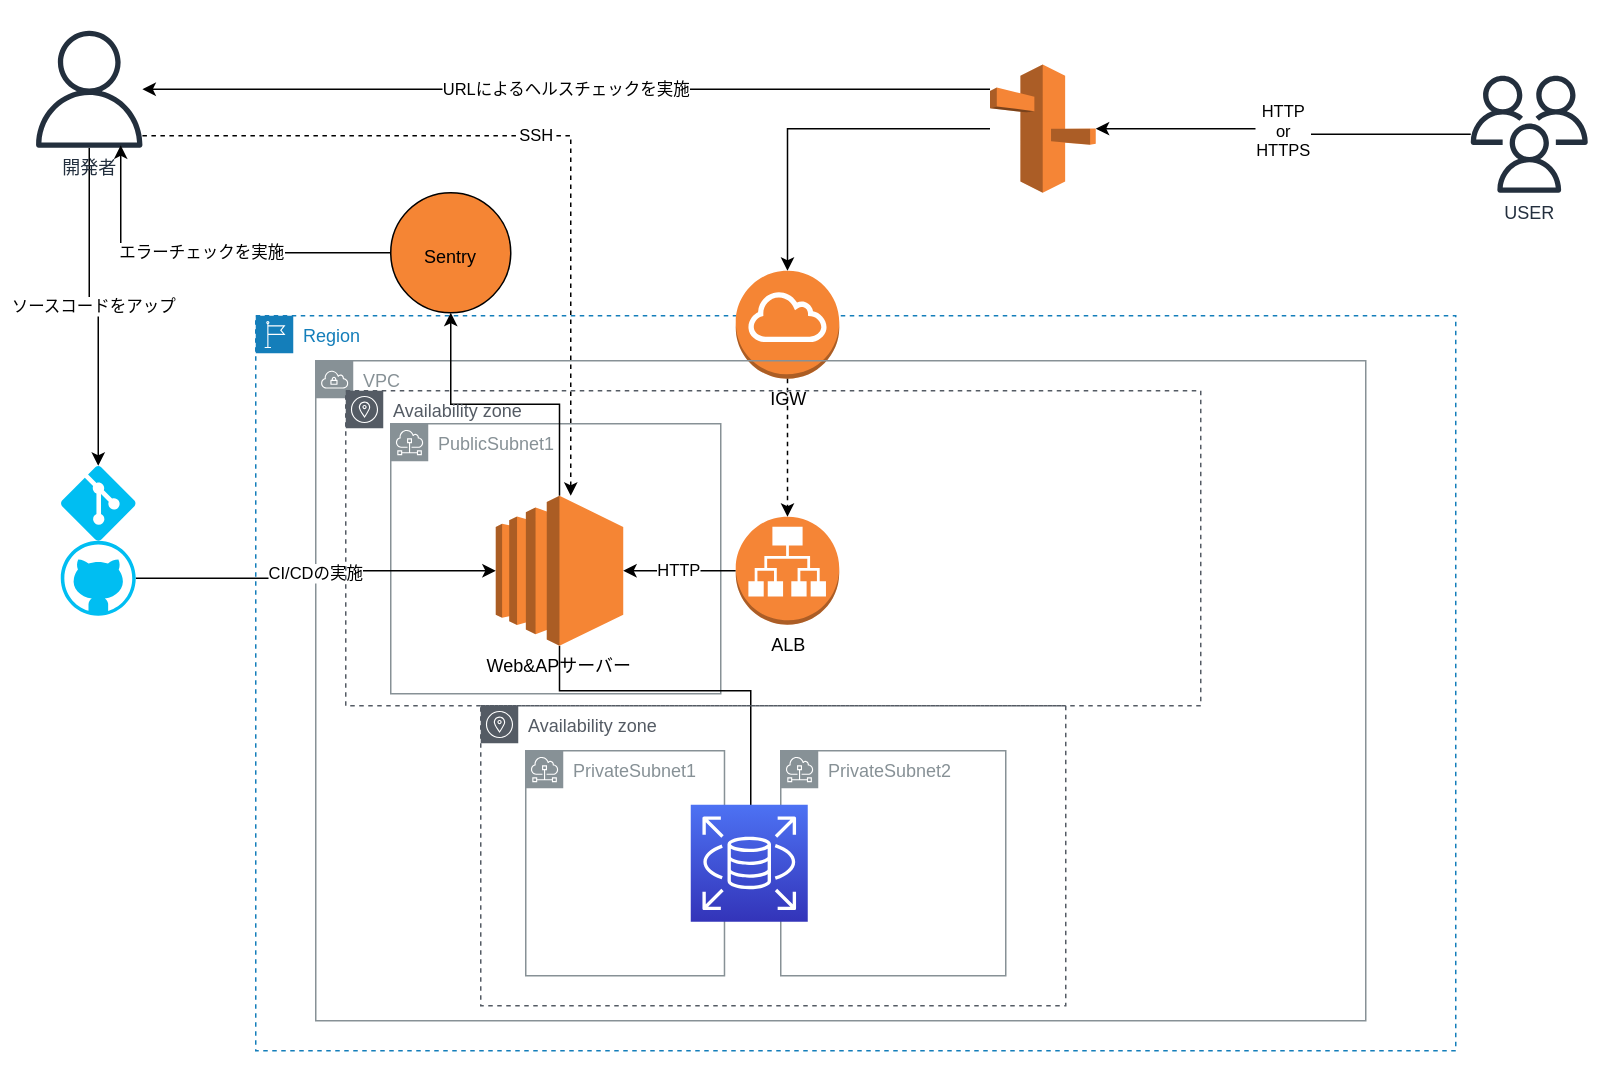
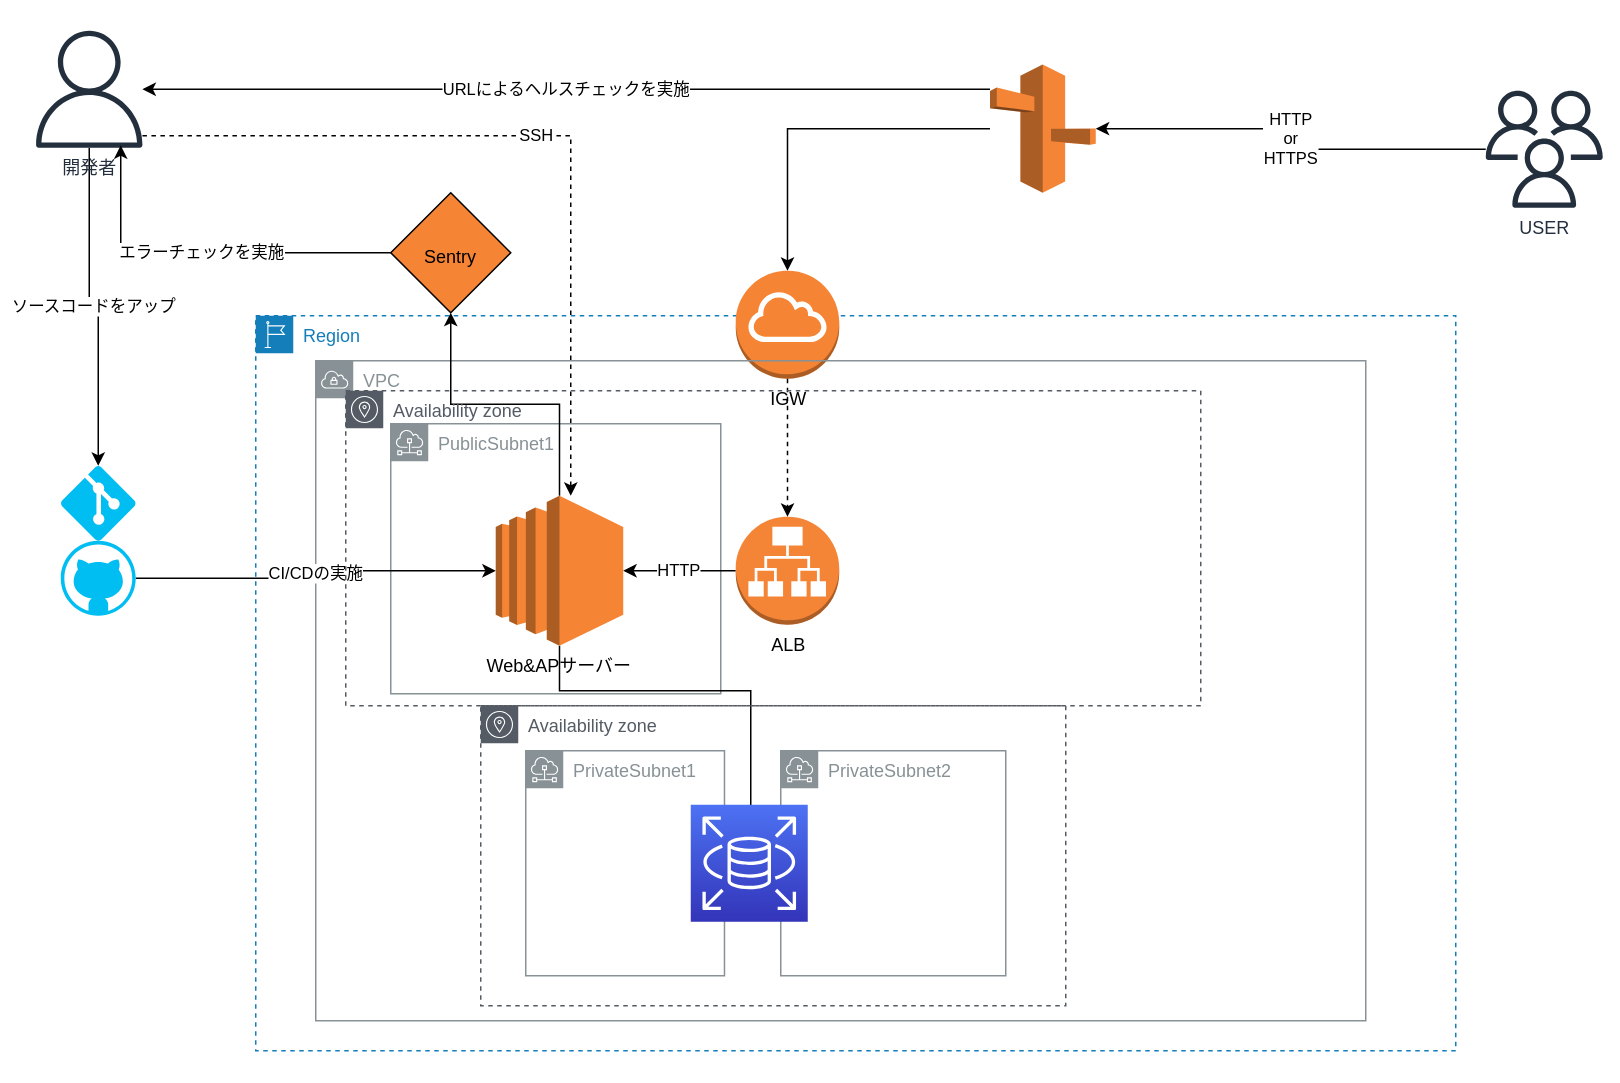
  <mxCell id="0" />
  <mxCell id="1" parent="0" />
  <mxCell id="2" value="Region" style="points=[[0,0],[0.25,0],[0.5,0],[0.75,0],[1,0],[1,0.25],[1,0.5],[1,0.75],[1,1],[0.75,1],[0.5,1],[0.25,1],[0,1],[0,0.75],[0,0.5],[0,0.25]];outlineConnect=0;gradientColor=none;html=1;whiteSpace=wrap;fontSize=12;fontStyle=0;container=1;pointerEvents=0;collapsible=0;recursiveResize=0;shape=mxgraph.aws4.group;grIcon=mxgraph.aws4.group_region;strokeColor=#147EBA;fillColor=none;verticalAlign=top;align=left;spacingLeft=30;fontColor=#147EBA;dashed=1;" vertex="1" parent="1"><mxGeometry x="170" y="210" width="800" height="490" as="geometry" /></mxCell>
  <mxCell id="3" value="IGW" style="outlineConnect=0;dashed=0;verticalLabelPosition=bottom;verticalAlign=top;align=center;html=1;shape=mxgraph.aws3.internet_gateway;fillColor=#F58534;gradientColor=none;" vertex="1" parent="2"><mxGeometry x="320" y="-30" width="69" height="72" as="geometry" /></mxCell>
  <mxCell id="4" value="VPC" style="sketch=0;outlineConnect=0;gradientColor=none;html=1;whiteSpace=wrap;fontSize=12;fontStyle=0;shape=mxgraph.aws4.group;grIcon=mxgraph.aws4.group_vpc;strokeColor=#879196;fillColor=none;verticalAlign=top;align=left;spacingLeft=30;fontColor=#879196;dashed=0;" vertex="1" parent="1"><mxGeometry x="210" y="240" width="700" height="440" as="geometry" /></mxCell>
  <mxCell id="5" value="PublicSubnet1" style="sketch=0;outlineConnect=0;gradientColor=none;html=1;whiteSpace=wrap;fontSize=12;fontStyle=0;shape=mxgraph.aws4.group;grIcon=mxgraph.aws4.group_subnet;strokeColor=#879196;fillColor=none;verticalAlign=top;align=left;spacingLeft=30;fontColor=#879196;dashed=0;" vertex="1" parent="1"><mxGeometry x="260" y="282" width="220" height="180" as="geometry" /></mxCell>
  <mxCell id="6" value="" style="edgeStyle=orthogonalEdgeStyle;rounded=0;orthogonalLoop=1;jettySize=auto;html=1;" edge="1" parent="1" source="8" target="24"><mxGeometry relative="1" as="geometry" /></mxCell>
  <mxCell id="7" style="edgeStyle=orthogonalEdgeStyle;rounded=0;orthogonalLoop=1;jettySize=auto;html=1;entryX=0.487;entryY=0.444;entryDx=0;entryDy=0;entryPerimeter=0;" edge="1" parent="1" source="8" target="29"><mxGeometry relative="1" as="geometry"><Array as="points"><mxPoint x="373" y="460" /><mxPoint x="500" y="460" /></Array></mxGeometry></mxCell>
  <mxCell id="8" value="Web&amp;amp;APサーバー" style="outlineConnect=0;dashed=0;verticalLabelPosition=bottom;verticalAlign=top;align=center;html=1;shape=mxgraph.aws3.ec2;fillColor=#F58534;gradientColor=none;" vertex="1" parent="1"><mxGeometry x="330" y="330" width="84.99" height="100" as="geometry" /></mxCell>
  <mxCell id="9" value="HTTP&lt;br&gt;or&lt;br&gt;HTTPS" style="edgeStyle=orthogonalEdgeStyle;rounded=0;orthogonalLoop=1;jettySize=auto;html=1;entryX=1;entryY=0.5;entryDx=0;entryDy=0;entryPerimeter=0;" edge="1" parent="1" source="10" target="13"><mxGeometry relative="1" as="geometry" /></mxCell>
- <mxCell id="10" value="USER" style="sketch=0;outlineConnect=0;fontColor=#232F3E;gradientColor=none;fillColor=#232F3D;strokeColor=none;dashed=0;verticalLabelPosition=bottom;verticalAlign=top;align=center;html=1;fontSize=12;fontStyle=0;aspect=fixed;pointerEvents=1;shape=mxgraph.aws4.users;" vertex="1" parent="1"><mxGeometry x="980" y="50" width="78" height="78" as="geometry" /></mxCell>
+ <mxCell id="10" value="USER" style="sketch=0;outlineConnect=0;fontColor=#232F3E;gradientColor=none;fillColor=#232F3D;strokeColor=none;dashed=0;verticalLabelPosition=bottom;verticalAlign=top;align=center;html=1;fontSize=12;fontStyle=0;aspect=fixed;pointerEvents=1;shape=mxgraph.aws4.users;" vertex="1" parent="1"><mxGeometry x="990" y="60" width="78" height="78" as="geometry" /></mxCell>
  <mxCell id="11" style="edgeStyle=orthogonalEdgeStyle;rounded=0;orthogonalLoop=1;jettySize=auto;html=1;" edge="1" parent="1" source="13" target="3"><mxGeometry relative="1" as="geometry" /></mxCell>
  <mxCell id="12" value="URLによるヘルスチェックを実施" style="edgeStyle=orthogonalEdgeStyle;rounded=0;orthogonalLoop=1;jettySize=auto;html=1;" edge="1" parent="1" source="13" target="18"><mxGeometry relative="1" as="geometry"><Array as="points"><mxPoint x="600" y="59" /><mxPoint x="600" y="59" /></Array></mxGeometry></mxCell>
  <mxCell id="13" value="" style="outlineConnect=0;dashed=0;verticalLabelPosition=bottom;verticalAlign=top;align=center;html=1;shape=mxgraph.aws3.route_53;fillColor=#F58536;gradientColor=none;" vertex="1" parent="1"><mxGeometry x="659.5" y="42.5" width="70.5" height="85.5" as="geometry" /></mxCell>
  <mxCell id="14" value="HTTP" style="edgeStyle=orthogonalEdgeStyle;rounded=0;orthogonalLoop=1;jettySize=auto;html=1;entryX=1;entryY=0.5;entryDx=0;entryDy=0;entryPerimeter=0;" edge="1" parent="1" source="15" target="8"><mxGeometry relative="1" as="geometry" /></mxCell>
  <mxCell id="15" value="ALB" style="outlineConnect=0;dashed=0;verticalLabelPosition=bottom;verticalAlign=top;align=center;html=1;shape=mxgraph.aws3.application_load_balancer;fillColor=#F58536;gradientColor=none;" vertex="1" parent="1"><mxGeometry x="490" y="344" width="69" height="72" as="geometry" /></mxCell>
  <mxCell id="16" value="SSH" style="edgeStyle=orthogonalEdgeStyle;rounded=0;orthogonalLoop=1;jettySize=auto;html=1;dashed=1;" edge="1" parent="1" source="18" target="8"><mxGeometry relative="1" as="geometry"><Array as="points"><mxPoint x="380" y="90" /></Array></mxGeometry></mxCell>
  <mxCell id="17" value="ソースコードをアップ" style="edgeStyle=orthogonalEdgeStyle;rounded=0;orthogonalLoop=1;jettySize=auto;html=1;entryX=0.5;entryY=0;entryDx=0;entryDy=0;entryPerimeter=0;" edge="1" parent="1" source="18" target="20"><mxGeometry relative="1" as="geometry" /></mxCell>
  <mxCell id="18" value="開発者" style="sketch=0;outlineConnect=0;fontColor=#232F3E;gradientColor=none;fillColor=#232F3D;strokeColor=none;dashed=0;verticalLabelPosition=bottom;verticalAlign=top;align=center;html=1;fontSize=12;fontStyle=0;aspect=fixed;pointerEvents=1;shape=mxgraph.aws4.user;" vertex="1" parent="1"><mxGeometry x="20" y="20" width="78" height="78" as="geometry" /></mxCell>
  <mxCell id="19" style="edgeStyle=orthogonalEdgeStyle;rounded=0;orthogonalLoop=1;jettySize=auto;html=1;dashed=1;" edge="1" parent="1" source="3" target="15"><mxGeometry relative="1" as="geometry" /></mxCell>
  <mxCell id="20" value="" style="verticalLabelPosition=bottom;html=1;verticalAlign=top;align=center;strokeColor=none;fillColor=#00BEF2;shape=mxgraph.azure.git_repository;" vertex="1" parent="1"><mxGeometry x="40" y="310" width="50" height="50" as="geometry" /></mxCell>
  <mxCell id="21" value="CI/CDの実施" style="edgeStyle=orthogonalEdgeStyle;rounded=0;orthogonalLoop=1;jettySize=auto;html=1;entryX=0;entryY=0.5;entryDx=0;entryDy=0;entryPerimeter=0;" edge="1" parent="1" source="22" target="8"><mxGeometry relative="1" as="geometry" /></mxCell>
  <mxCell id="22" value="" style="verticalLabelPosition=bottom;html=1;verticalAlign=top;align=center;strokeColor=none;fillColor=#00BEF2;shape=mxgraph.azure.github_code;pointerEvents=1;" vertex="1" parent="1"><mxGeometry x="40" y="360" width="50" height="50" as="geometry" /></mxCell>
  <mxCell id="23" value="エラーチェックを実施" style="edgeStyle=orthogonalEdgeStyle;rounded=0;orthogonalLoop=1;jettySize=auto;html=1;entryX=0.796;entryY=0.979;entryDx=0;entryDy=0;entryPerimeter=0;" edge="1" parent="1" source="24" target="18"><mxGeometry relative="1" as="geometry"><Array as="points"><mxPoint x="80" y="168" /></Array></mxGeometry></mxCell>
- <mxCell id="24" value="&lt;br&gt;&lt;br&gt;Sentry" style="ellipse;whiteSpace=wrap;html=1;verticalAlign=top;fillColor=#F58534;dashed=0;gradientColor=none;" vertex="1" parent="1"><mxGeometry x="260" y="128" width="80" height="80" as="geometry" /></mxCell>
+ <mxCell id="24" value="&lt;br&gt;&lt;br&gt;Sentry" style="rhombus;whiteSpace=wrap;html=1;verticalAlign=top;fillColor=#F58534;dashed=0;gradientColor=none;" vertex="1" parent="1"><mxGeometry x="260" y="128" width="80" height="80" as="geometry" /></mxCell>
  <mxCell id="25" value="Availability zone" style="sketch=0;outlineConnect=0;gradientColor=none;html=1;whiteSpace=wrap;fontSize=12;fontStyle=0;shape=mxgraph.aws4.group;grIcon=mxgraph.aws4.group_availability_zone;strokeColor=#545B64;fillColor=none;verticalAlign=top;align=left;spacingLeft=30;fontColor=#545B64;dashed=1;" vertex="1" parent="1"><mxGeometry x="230" y="260" width="570" height="210" as="geometry" /></mxCell>
  <mxCell id="26" value="PrivateSubnet1" style="sketch=0;outlineConnect=0;gradientColor=none;html=1;whiteSpace=wrap;fontSize=12;fontStyle=0;shape=mxgraph.aws4.group;grIcon=mxgraph.aws4.group_subnet;strokeColor=#879196;fillColor=none;verticalAlign=top;align=left;spacingLeft=30;fontColor=#879196;dashed=0;" vertex="1" parent="1"><mxGeometry x="350" y="500" width="132.49" height="150" as="geometry" /></mxCell>
  <mxCell id="27" value="PrivateSubnet2" style="sketch=0;outlineConnect=0;gradientColor=none;html=1;whiteSpace=wrap;fontSize=12;fontStyle=0;shape=mxgraph.aws4.group;grIcon=mxgraph.aws4.group_subnet;strokeColor=#879196;fillColor=none;verticalAlign=top;align=left;spacingLeft=30;fontColor=#879196;dashed=0;" vertex="1" parent="1"><mxGeometry x="520" y="500" width="150" height="150" as="geometry" /></mxCell>
  <mxCell id="28" value="&lt;font color=&quot;#ffffff&quot;&gt;RDS&lt;/font&gt;" style="sketch=0;points=[[0,0,0],[0.25,0,0],[0.5,0,0],[0.75,0,0],[1,0,0],[0,1,0],[0.25,1,0],[0.5,1,0],[0.75,1,0],[1,1,0],[0,0.25,0],[0,0.5,0],[0,0.75,0],[1,0.25,0],[1,0.5,0],[1,0.75,0]];outlineConnect=0;fontColor=#232F3E;gradientColor=#4D72F3;gradientDirection=north;fillColor=#3334B9;strokeColor=#ffffff;dashed=0;verticalLabelPosition=bottom;verticalAlign=top;align=center;html=1;fontSize=12;fontStyle=0;aspect=fixed;shape=mxgraph.aws4.resourceIcon;resIcon=mxgraph.aws4.rds;" vertex="1" parent="1"><mxGeometry x="460" y="536" width="78" height="78" as="geometry" /></mxCell>
  <mxCell id="29" value="Availability zone" style="sketch=0;outlineConnect=0;gradientColor=none;html=1;whiteSpace=wrap;fontSize=12;fontStyle=0;shape=mxgraph.aws4.group;grIcon=mxgraph.aws4.group_availability_zone;strokeColor=#545B64;fillColor=none;verticalAlign=top;align=left;spacingLeft=30;fontColor=#545B64;dashed=1;" vertex="1" parent="1"><mxGeometry x="320" y="470" width="390" height="200" as="geometry" /></mxCell>
